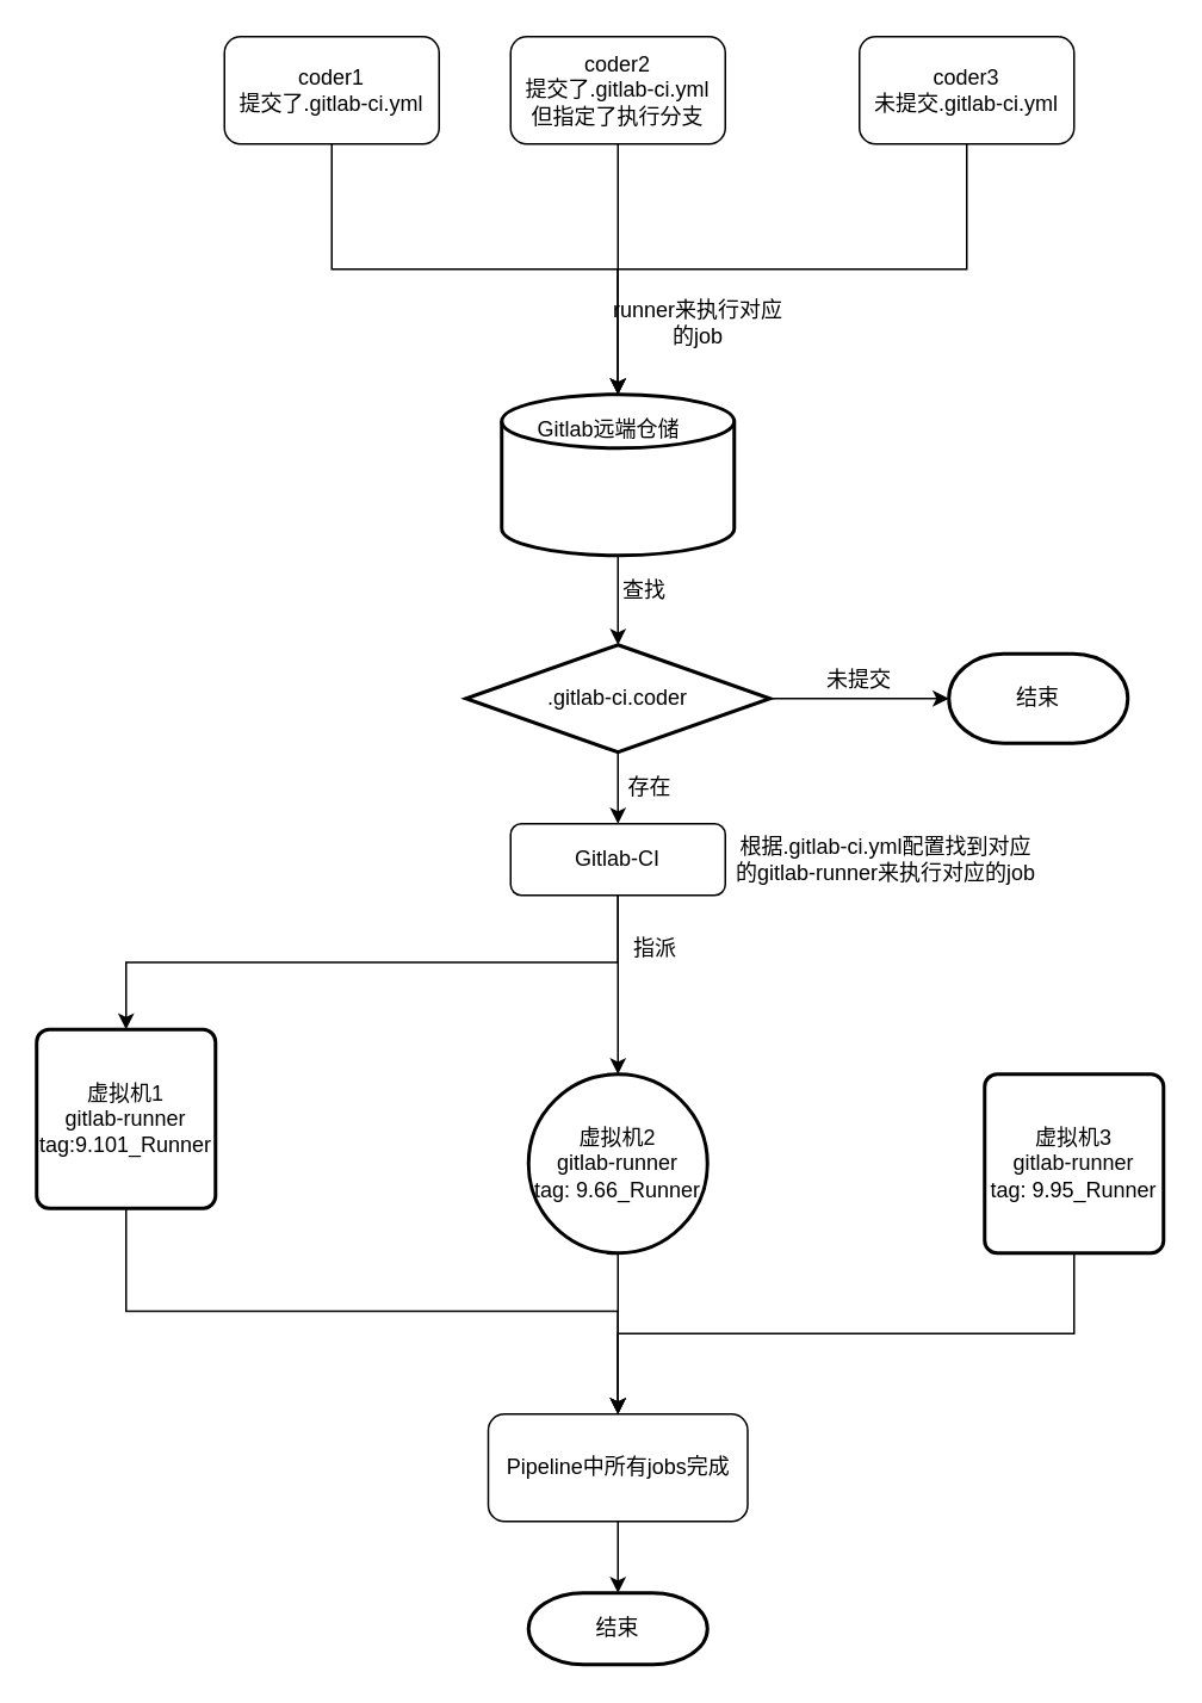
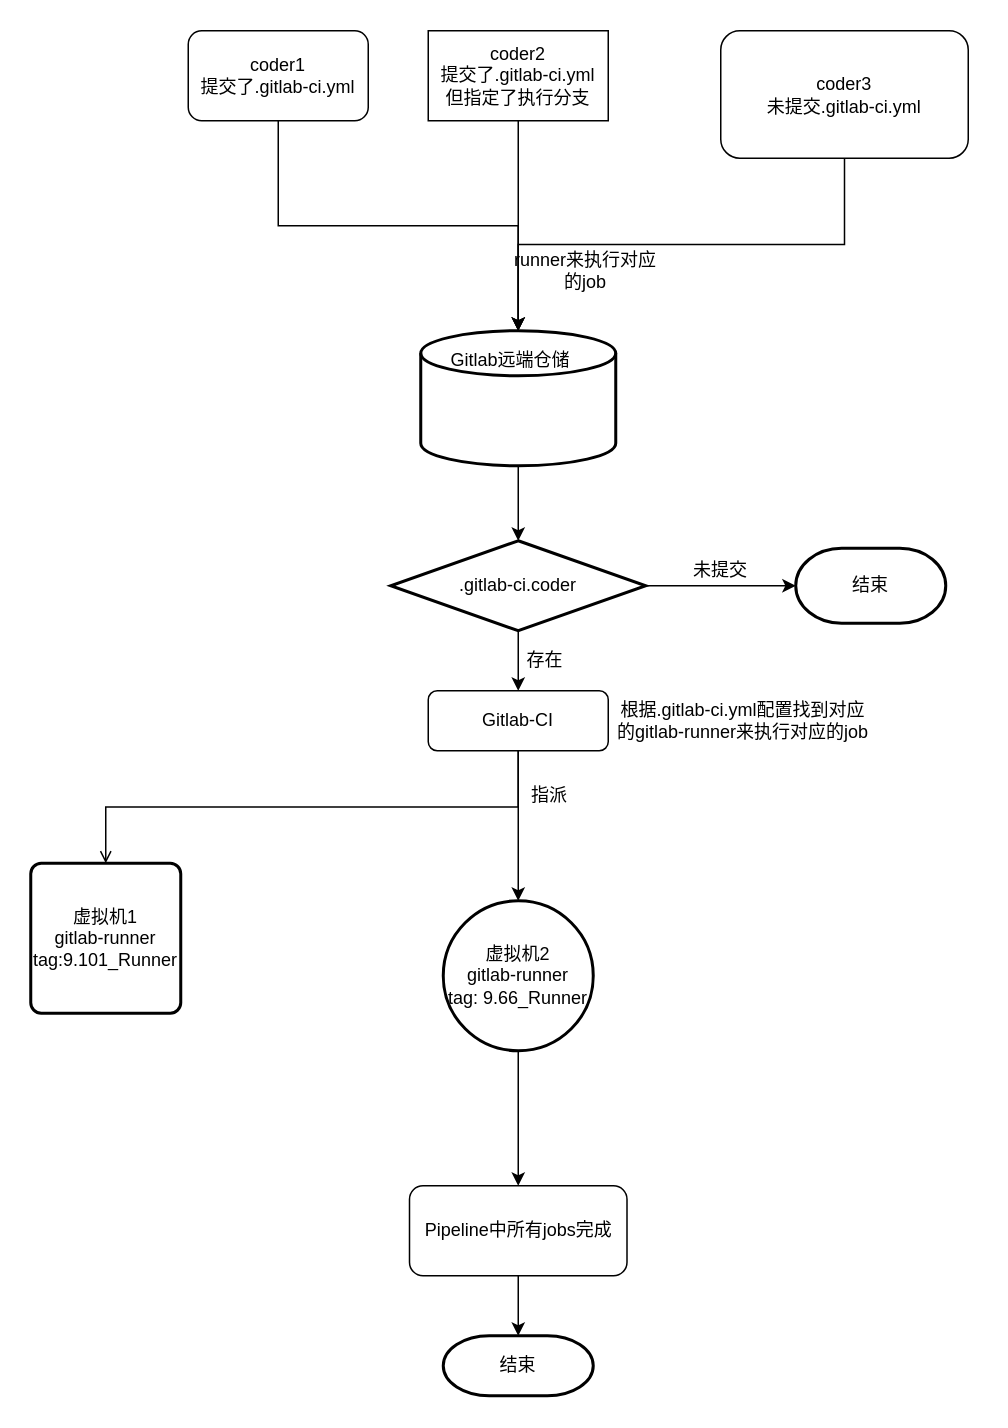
  <mxCell id="0" />
  <mxCell id="1" parent="0" />
  <mxCell id="2" style="edgeStyle=orthogonalEdgeStyle;rounded=0;orthogonalLoop=1;jettySize=auto;html=1;exitX=0.5;exitY=1;exitDx=0;exitDy=0;exitPerimeter=0;entryX=0.5;entryY=0;entryDx=0;entryDy=0;" edge="1" parent="1" source="3"><mxGeometry relative="1" as="geometry"><mxPoint x="345" y="360" as="targetPoint" /></mxGeometry></mxCell>
  <mxCell id="3" value="" style="strokeWidth=2;html=1;shape=mxgraph.flowchart.database;whiteSpace=wrap;" vertex="1" parent="1"><mxGeometry x="280" y="220" width="130" height="90" as="geometry" /></mxCell>
  <mxCell id="4" value="Gitlab远端仓储" style="text;html=1;strokeColor=none;fillColor=none;align=center;verticalAlign=middle;whiteSpace=wrap;rounded=0;" vertex="1" parent="1"><mxGeometry x="290" y="230" width="100" height="20" as="geometry" /></mxCell>
- <mxCell id="5" style="edgeStyle=orthogonalEdgeStyle;rounded=0;orthogonalLoop=1;jettySize=auto;html=1;exitX=0.5;exitY=1;exitDx=0;exitDy=0;entryX=0.5;entryY=0;entryDx=0;entryDy=0;" edge="1" parent="1" source="6" target="32"><mxGeometry relative="1" as="geometry" /></mxCell>
  <mxCell id="6" value="虚拟机1&lt;br&gt;gitlab-runner&lt;br&gt;tag:9.101_Runner" style="rounded=1;whiteSpace=wrap;html=1;absoluteArcSize=1;arcSize=14;strokeWidth=2;" vertex="1" parent="1"><mxGeometry x="20" y="575" width="100" height="100" as="geometry" /></mxCell>
  <mxCell id="7" style="edgeStyle=orthogonalEdgeStyle;rounded=0;orthogonalLoop=1;jettySize=auto;html=1;exitX=0.5;exitY=1;exitDx=0;exitDy=0;entryX=0.5;entryY=0;entryDx=0;entryDy=0;" edge="1" parent="1" source="8" target="32"><mxGeometry relative="1" as="geometry" /></mxCell>
  <mxCell id="8" value="虚拟机2&lt;br&gt;gitlab-runner&lt;br&gt;tag: 9.66_Runner" style="ellipse;whiteSpace=wrap;html=1;absoluteArcSize=1;arcSize=14;strokeWidth=2;" vertex="1" parent="1"><mxGeometry x="295" y="600" width="100" height="100" as="geometry" /></mxCell>
- <mxCell id="9" style="edgeStyle=orthogonalEdgeStyle;rounded=0;orthogonalLoop=1;jettySize=auto;html=1;exitX=0.5;exitY=1;exitDx=0;exitDy=0;entryX=0.5;entryY=0;entryDx=0;entryDy=0;" edge="1" parent="1" source="10" target="32"><mxGeometry relative="1" as="geometry" /></mxCell>
- <mxCell id="10" value="虚拟机3&lt;br&gt;gitlab-runner&lt;br&gt;tag: 9.95_Runner" style="rounded=1;whiteSpace=wrap;html=1;absoluteArcSize=1;arcSize=14;strokeWidth=2;" vertex="1" parent="1"><mxGeometry x="550" y="600" width="100" height="100" as="geometry" /></mxCell>
  <mxCell id="11" style="edgeStyle=orthogonalEdgeStyle;rounded=0;orthogonalLoop=1;jettySize=auto;html=1;exitX=0.5;exitY=1;exitDx=0;exitDy=0;entryX=0.5;entryY=0;entryDx=0;entryDy=0;entryPerimeter=0;" edge="1" parent="1" source="12" target="3"><mxGeometry relative="1" as="geometry" /></mxCell>
  <mxCell id="12" value="coder1&lt;br&gt;提交了.gitlab-ci.yml" style="rounded=1;whiteSpace=wrap;html=1;" vertex="1" parent="1"><mxGeometry x="125" y="20" width="120" height="60" as="geometry" /></mxCell>
  <mxCell id="13" style="edgeStyle=orthogonalEdgeStyle;rounded=0;orthogonalLoop=1;jettySize=auto;html=1;exitX=0.5;exitY=1;exitDx=0;exitDy=0;" edge="1" parent="1" source="14"><mxGeometry relative="1" as="geometry"><mxPoint x="345" y="220" as="targetPoint" /></mxGeometry></mxCell>
- <mxCell id="14" value="coder2&lt;br&gt;提交了.gitlab-ci.yml&lt;br&gt;但指定了执行分支" style="rounded=1;whiteSpace=wrap;html=1;" vertex="1" parent="1"><mxGeometry x="285" y="20" width="120" height="60" as="geometry" /></mxCell>
+ <mxCell id="14" value="coder2&lt;br&gt;提交了.gitlab-ci.yml&lt;br&gt;但指定了执行分支" style="whiteSpace=wrap;html=1;rounded=0;" vertex="1" parent="1"><mxGeometry x="285" y="20" width="120" height="60" as="geometry" /></mxCell>
  <mxCell id="15" style="edgeStyle=orthogonalEdgeStyle;rounded=0;orthogonalLoop=1;jettySize=auto;html=1;exitX=0.5;exitY=1;exitDx=0;exitDy=0;entryX=0.5;entryY=0;entryDx=0;entryDy=0;entryPerimeter=0;" edge="1" parent="1" source="16" target="3"><mxGeometry relative="1" as="geometry" /></mxCell>
- <mxCell id="16" value="coder3&lt;br&gt;未提交.gitlab-ci.yml" style="rounded=1;whiteSpace=wrap;html=1;" vertex="1" parent="1"><mxGeometry x="480" y="20" width="120" height="60" as="geometry" /></mxCell>
+ <mxCell id="16" value="coder3&lt;br&gt;未提交.gitlab-ci.yml" style="rounded=1;whiteSpace=wrap;html=1;" vertex="1" parent="1"><mxGeometry x="480" y="20" width="165" height="85" as="geometry" /></mxCell>
  <mxCell id="17" value="runner来执行对应的job" style="text;html=1;strokeColor=none;fillColor=none;align=center;verticalAlign=middle;whiteSpace=wrap;rounded=0;" vertex="1" parent="1"><mxGeometry x="340" y="170" width="100" height="20" as="geometry" /></mxCell>
- <mxCell id="18" value="查找" style="text;html=1;strokeColor=none;fillColor=none;align=center;verticalAlign=middle;whiteSpace=wrap;rounded=0;" vertex="1" parent="1"><mxGeometry x="340" y="320" width="40" height="20" as="geometry" /></mxCell>
  <mxCell id="19" style="edgeStyle=orthogonalEdgeStyle;rounded=0;orthogonalLoop=1;jettySize=auto;html=1;exitX=1;exitY=0.5;exitDx=0;exitDy=0;exitPerimeter=0;" edge="1" parent="1" source="21" target="22"><mxGeometry relative="1" as="geometry" /></mxCell>
  <mxCell id="20" style="edgeStyle=orthogonalEdgeStyle;rounded=0;orthogonalLoop=1;jettySize=auto;html=1;exitX=0.5;exitY=1;exitDx=0;exitDy=0;exitPerimeter=0;" edge="1" parent="1" source="21"><mxGeometry relative="1" as="geometry"><mxPoint x="345" y="460" as="targetPoint" /></mxGeometry></mxCell>
  <mxCell id="21" value="&lt;span style=&quot;white-space: normal&quot;&gt;.gitlab-ci.coder&lt;/span&gt;" style="strokeWidth=2;html=1;shape=mxgraph.flowchart.decision;whiteSpace=wrap;" vertex="1" parent="1"><mxGeometry x="260" y="360" width="170" height="60" as="geometry" /></mxCell>
  <mxCell id="22" value="结束" style="strokeWidth=2;html=1;shape=mxgraph.flowchart.terminator;whiteSpace=wrap;" vertex="1" parent="1"><mxGeometry x="530" y="365" width="100" height="50" as="geometry" /></mxCell>
  <mxCell id="23" value="未提交" style="text;html=1;strokeColor=none;fillColor=none;align=center;verticalAlign=middle;whiteSpace=wrap;rounded=0;" vertex="1" parent="1"><mxGeometry x="460" y="370" width="40" height="20" as="geometry" /></mxCell>
- <mxCell id="24" style="edgeStyle=orthogonalEdgeStyle;rounded=0;orthogonalLoop=1;jettySize=auto;html=1;exitX=0.5;exitY=1;exitDx=0;exitDy=0;entryX=0.5;entryY=0;entryDx=0;entryDy=0;" edge="1" parent="1" source="26" target="6"><mxGeometry relative="1" as="geometry" /></mxCell>
+ <mxCell id="24" style="edgeStyle=orthogonalEdgeStyle;rounded=0;orthogonalLoop=1;jettySize=auto;html=1;exitX=0.5;exitY=1;exitDx=0;exitDy=0;entryX=0.5;entryY=0;entryDx=0;entryDy=0;endArrow=open;" edge="1" parent="1" source="26" target="6"><mxGeometry relative="1" as="geometry" /></mxCell>
  <mxCell id="25" style="edgeStyle=orthogonalEdgeStyle;rounded=0;orthogonalLoop=1;jettySize=auto;html=1;exitX=0.5;exitY=1;exitDx=0;exitDy=0;entryX=0.5;entryY=0;entryDx=0;entryDy=0;" edge="1" parent="1" source="26" target="8"><mxGeometry relative="1" as="geometry" /></mxCell>
  <mxCell id="26" value="Gitlab-CI" style="rounded=1;whiteSpace=wrap;html=1;" vertex="1" parent="1"><mxGeometry x="285" y="460" width="120" height="40" as="geometry" /></mxCell>
  <mxCell id="27" value="存在" style="text;html=1;strokeColor=none;fillColor=none;align=center;verticalAlign=middle;whiteSpace=wrap;rounded=0;" vertex="1" parent="1"><mxGeometry x="343" y="430" width="40" height="20" as="geometry" /></mxCell>
  <mxCell id="28" value="根据.gitlab-ci.yml配置找到对应的gitlab-runner来执行对应的job" style="text;html=1;strokeColor=none;fillColor=none;align=center;verticalAlign=middle;whiteSpace=wrap;rounded=0;" vertex="1" parent="1"><mxGeometry x="410" y="470" width="170" height="20" as="geometry" /></mxCell>
  <mxCell id="29" value="指派" style="text;html=1;strokeColor=none;fillColor=none;align=center;verticalAlign=middle;whiteSpace=wrap;rounded=0;" vertex="1" parent="1"><mxGeometry x="345" y="520" width="42" height="20" as="geometry" /></mxCell>
  <mxCell id="30" value="结束" style="strokeWidth=2;html=1;shape=mxgraph.flowchart.terminator;whiteSpace=wrap;" vertex="1" parent="1"><mxGeometry x="295" y="890" width="100" height="40" as="geometry" /></mxCell>
  <mxCell id="31" style="edgeStyle=orthogonalEdgeStyle;rounded=0;orthogonalLoop=1;jettySize=auto;html=1;exitX=0.5;exitY=1;exitDx=0;exitDy=0;entryX=0.5;entryY=0;entryDx=0;entryDy=0;entryPerimeter=0;" edge="1" parent="1" source="32" target="30"><mxGeometry relative="1" as="geometry" /></mxCell>
  <mxCell id="32" value="Pipeline中所有jobs完成" style="rounded=1;whiteSpace=wrap;html=1;" vertex="1" parent="1"><mxGeometry x="272.5" y="790" width="145" height="60" as="geometry" /></mxCell>
